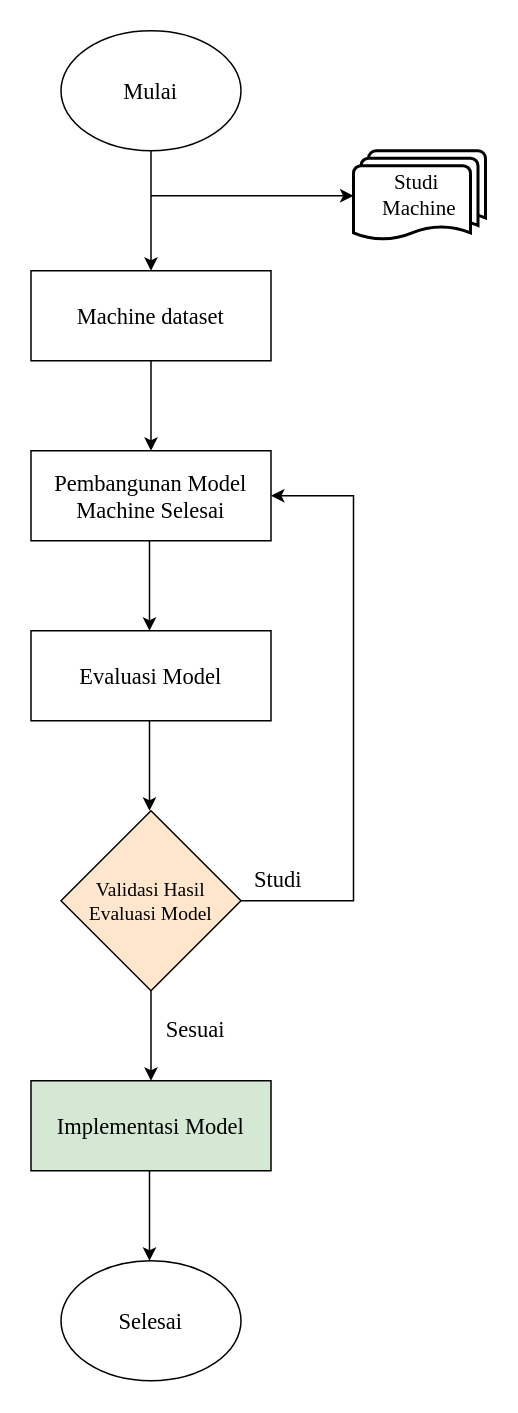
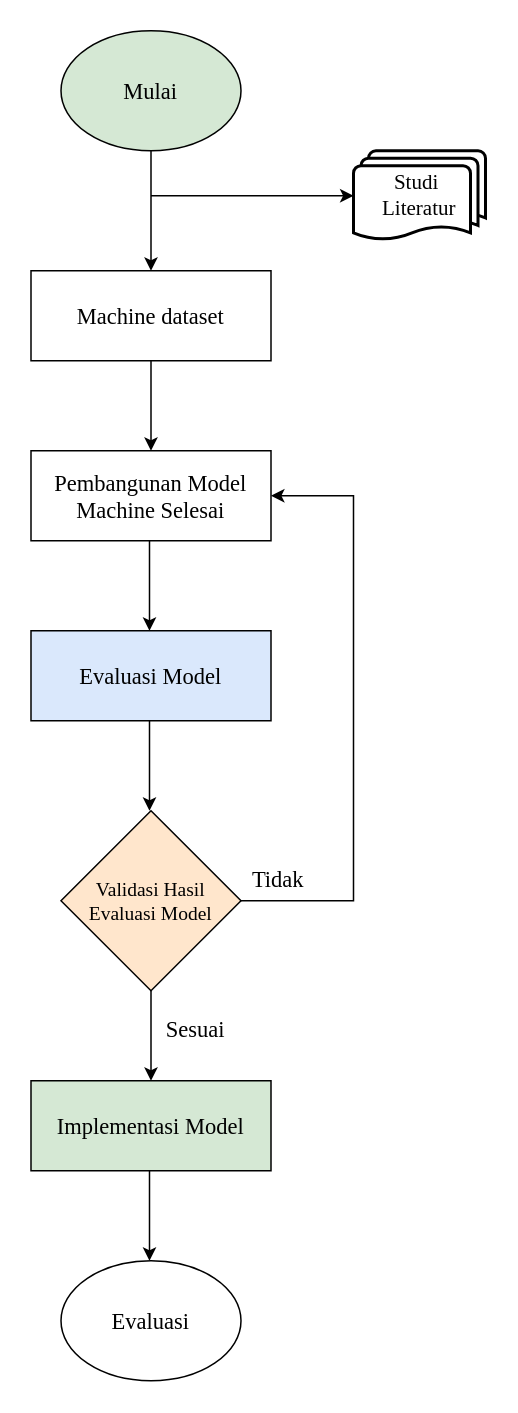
  <mxCell id="0" />
  <mxCell id="1" parent="0" />
- <mxCell id="2" value="&lt;font style=&quot;font-size: 15px;&quot; face=&quot;Times New Roman&quot;&gt;Mulai&lt;/font&gt;" style="ellipse;whiteSpace=wrap;html=1;" vertex="1" parent="1"><mxGeometry x="40" y="20" width="120" height="80" as="geometry" /></mxCell>
+ <mxCell id="2" value="&lt;font style=&quot;font-size: 15px;&quot; face=&quot;Times New Roman&quot;&gt;Mulai&lt;/font&gt;" style="ellipse;whiteSpace=wrap;html=1;fillColor=#d5e8d4;" vertex="1" parent="1"><mxGeometry x="40" y="20" width="120" height="80" as="geometry" /></mxCell>
  <mxCell id="3" value="" style="endArrow=classic;html=1;rounded=0;" edge="1" parent="1"><mxGeometry width="50" height="50" relative="1" as="geometry"><mxPoint x="100" y="100" as="sourcePoint" /><mxPoint x="100" y="180" as="targetPoint" /></mxGeometry></mxCell>
- <mxCell id="4" value="&lt;font face=&quot;Times New Roman&quot; style=&quot;font-size: 14px;&quot;&gt;Studi&amp;nbsp;&lt;/font&gt;&lt;div&gt;&lt;font face=&quot;Times New Roman&quot; style=&quot;font-size: 14px;&quot;&gt;Machine&lt;/font&gt;&lt;/div&gt;" style="strokeWidth=2;html=1;shape=mxgraph.flowchart.multi-document;whiteSpace=wrap;" vertex="1" parent="1"><mxGeometry x="235" y="100" width="88" height="60" as="geometry" /></mxCell>
+ <mxCell id="4" value="&lt;font face=&quot;Times New Roman&quot; style=&quot;font-size: 14px;&quot;&gt;Studi&amp;nbsp;&lt;/font&gt;&lt;div&gt;&lt;font face=&quot;Times New Roman&quot; style=&quot;font-size: 14px;&quot;&gt;Literatur&lt;/font&gt;&lt;/div&gt;" style="strokeWidth=2;html=1;shape=mxgraph.flowchart.multi-document;whiteSpace=wrap;" vertex="1" parent="1"><mxGeometry x="235" y="100" width="88" height="60" as="geometry" /></mxCell>
  <mxCell id="5" value="" style="endArrow=classic;html=1;rounded=0;" edge="1" parent="1"><mxGeometry width="50" height="50" relative="1" as="geometry"><mxPoint x="100" y="130" as="sourcePoint" /><mxPoint x="235" y="130" as="targetPoint" /></mxGeometry></mxCell>
  <mxCell id="6" value="&lt;font style=&quot;font-size: 15px;&quot; face=&quot;Times New Roman&quot;&gt;Machine dataset&lt;/font&gt;" style="rounded=0;whiteSpace=wrap;html=1;" vertex="1" parent="1"><mxGeometry x="20" y="180" width="160" height="60" as="geometry" /></mxCell>
  <mxCell id="7" value="" style="endArrow=classic;html=1;rounded=0;" edge="1" parent="1"><mxGeometry width="50" height="50" relative="1" as="geometry"><mxPoint x="100" y="240" as="sourcePoint" /><mxPoint x="100" y="300" as="targetPoint" /></mxGeometry></mxCell>
  <mxCell id="8" value="&lt;font face=&quot;Times New Roman&quot; style=&quot;font-size: 15px;&quot;&gt;Pembangunan Model&lt;br&gt;Machine Selesai&lt;/font&gt;" style="rounded=0;whiteSpace=wrap;html=1;" vertex="1" parent="1"><mxGeometry x="20" y="300" width="160" height="60" as="geometry" /></mxCell>
- <mxCell id="9" value="&lt;font face=&quot;Times New Roman&quot; style=&quot;font-size: 15px;&quot;&gt;Evaluasi Model&lt;/font&gt;" style="rounded=0;whiteSpace=wrap;html=1;" vertex="1" parent="1"><mxGeometry x="20" y="420" width="160" height="60" as="geometry" /></mxCell>
+ <mxCell id="9" value="&lt;font face=&quot;Times New Roman&quot; style=&quot;font-size: 15px;&quot;&gt;Evaluasi Model&lt;/font&gt;" style="rounded=0;whiteSpace=wrap;html=1;fillColor=#dae8fc;" vertex="1" parent="1"><mxGeometry x="20" y="420" width="160" height="60" as="geometry" /></mxCell>
  <mxCell id="10" value="" style="endArrow=classic;html=1;rounded=0;" edge="1" parent="1"><mxGeometry width="50" height="50" relative="1" as="geometry"><mxPoint x="99" y="360" as="sourcePoint" /><mxPoint x="99" y="420" as="targetPoint" /></mxGeometry></mxCell>
  <mxCell id="11" value="&lt;font face=&quot;Times New Roman&quot; style=&quot;font-size: 13px;&quot;&gt;Validasi Hasil Evaluasi Model&lt;/font&gt;" style="rhombus;whiteSpace=wrap;html=1;rounded=0;fillColor=#ffe6cc;" vertex="1" parent="1"><mxGeometry x="40" y="540" width="120" height="120" as="geometry" /></mxCell>
  <mxCell id="12" value="" style="endArrow=classic;html=1;rounded=0;" edge="1" parent="1"><mxGeometry width="50" height="50" relative="1" as="geometry"><mxPoint x="99" y="480" as="sourcePoint" /><mxPoint x="99" y="540" as="targetPoint" /></mxGeometry></mxCell>
  <mxCell id="13" value="" style="endArrow=classic;html=1;rounded=0;entryX=1;entryY=0.5;entryDx=0;entryDy=0;" edge="1" parent="1" target="8"><mxGeometry width="50" height="50" relative="1" as="geometry"><mxPoint x="160" y="600" as="sourcePoint" /><mxPoint x="200" y="350" as="targetPoint" /><Array as="points"><mxPoint x="235" y="600" /><mxPoint x="235" y="330" /></Array></mxGeometry></mxCell>
  <mxCell id="14" value="" style="endArrow=classic;html=1;rounded=0;" edge="1" parent="1"><mxGeometry width="50" height="50" relative="1" as="geometry"><mxPoint x="100" y="660" as="sourcePoint" /><mxPoint x="100" y="720" as="targetPoint" /></mxGeometry></mxCell>
  <mxCell id="15" value="&lt;font face=&quot;Times New Roman&quot; style=&quot;font-size: 15px;&quot;&gt;Implementasi Model&lt;/font&gt;" style="rounded=0;whiteSpace=wrap;html=1;fillColor=#d5e8d4;" vertex="1" parent="1"><mxGeometry x="20" y="720" width="160" height="60" as="geometry" /></mxCell>
- <mxCell id="16" value="&lt;font style=&quot;font-size: 15px;&quot; face=&quot;Times New Roman&quot;&gt;Selesai&lt;/font&gt;" style="ellipse;whiteSpace=wrap;html=1;" vertex="1" parent="1"><mxGeometry x="40" y="840" width="120" height="80" as="geometry" /></mxCell>
+ <mxCell id="16" value="&lt;font style=&quot;font-size: 15px;&quot; face=&quot;Times New Roman&quot;&gt;Evaluasi&lt;/font&gt;" style="ellipse;whiteSpace=wrap;html=1;" vertex="1" parent="1"><mxGeometry x="40" y="840" width="120" height="80" as="geometry" /></mxCell>
  <mxCell id="17" value="" style="endArrow=classic;html=1;rounded=0;" edge="1" parent="1"><mxGeometry width="50" height="50" relative="1" as="geometry"><mxPoint x="99" y="780" as="sourcePoint" /><mxPoint x="99" y="840" as="targetPoint" /></mxGeometry></mxCell>
  <mxCell id="18" value="&lt;font style=&quot;font-size: 15px;&quot; face=&quot;Times New Roman&quot;&gt;Sesuai&lt;/font&gt;" style="text;html=1;align=center;verticalAlign=middle;whiteSpace=wrap;rounded=0;" vertex="1" parent="1"><mxGeometry x="100" y="670" width="60" height="30" as="geometry" /></mxCell>
- <mxCell id="19" value="&lt;font style=&quot;font-size: 15px;&quot; face=&quot;Times New Roman&quot;&gt;Studi&lt;/font&gt;" style="text;html=1;align=center;verticalAlign=middle;whiteSpace=wrap;rounded=0;" vertex="1" parent="1"><mxGeometry x="155" y="570" width="60" height="30" as="geometry" /></mxCell>
+ <mxCell id="19" value="&lt;font style=&quot;font-size: 15px;&quot; face=&quot;Times New Roman&quot;&gt;Tidak&lt;/font&gt;" style="text;html=1;align=center;verticalAlign=middle;whiteSpace=wrap;rounded=0;" vertex="1" parent="1"><mxGeometry x="155" y="570" width="60" height="30" as="geometry" /></mxCell>
